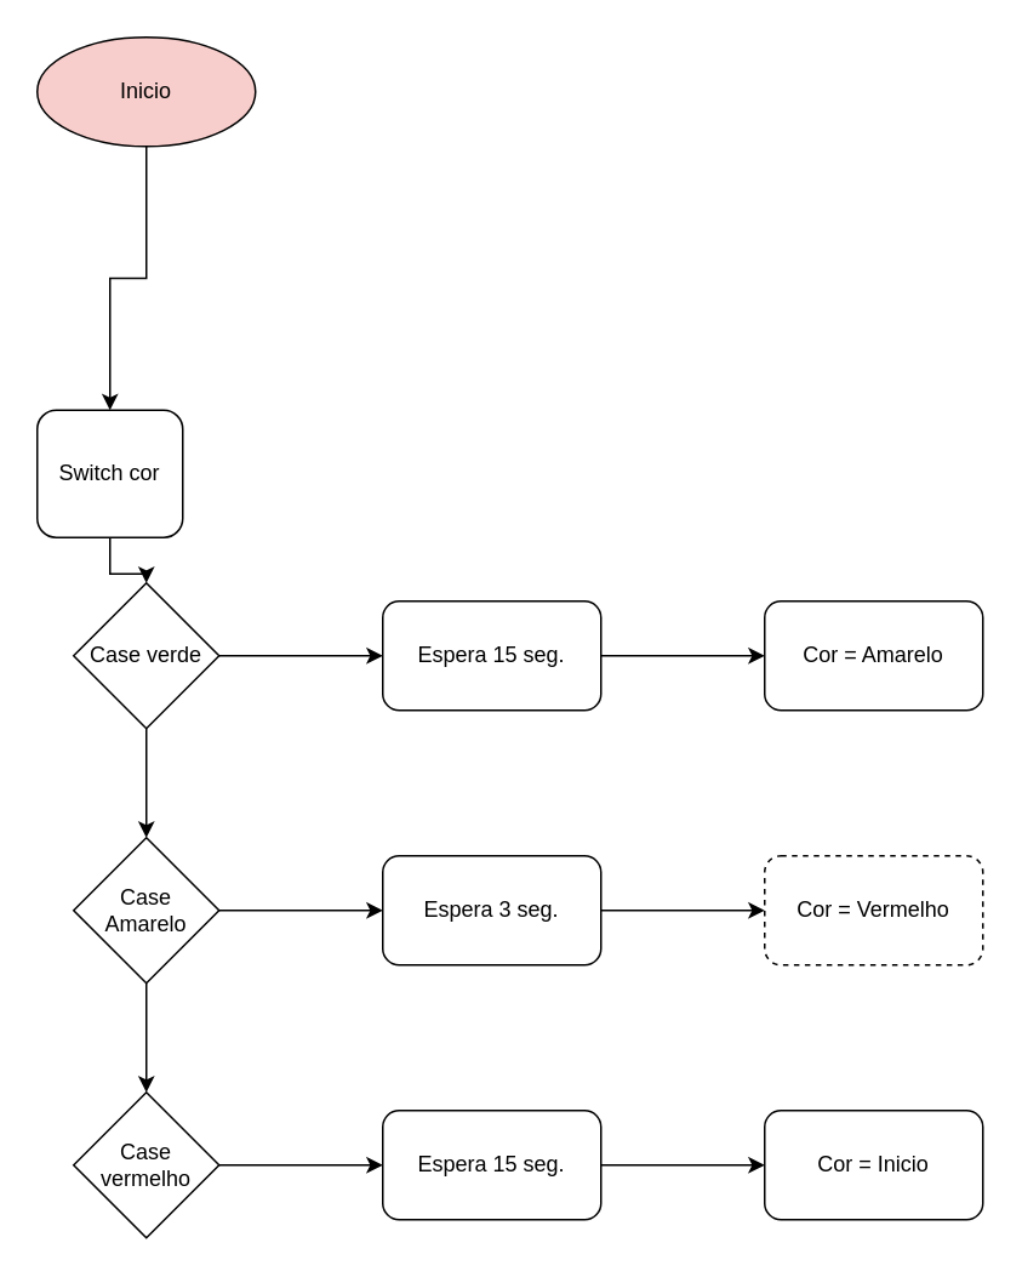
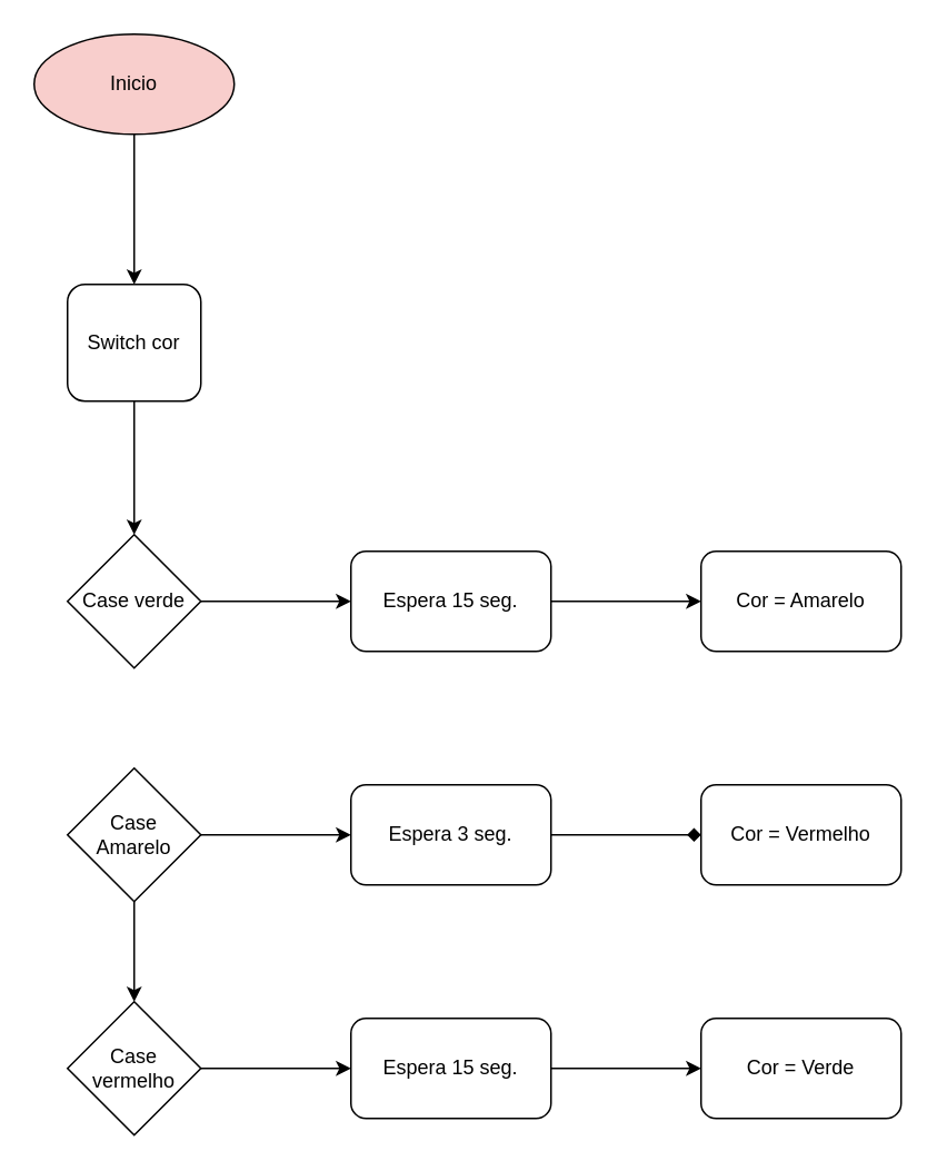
  <mxCell id="0" />
  <mxCell id="1" parent="0" />
  <mxCell id="2" style="edgeStyle=orthogonalEdgeStyle;rounded=0;orthogonalLoop=1;jettySize=auto;html=1;exitX=0.5;exitY=1;exitDx=0;exitDy=0;entryX=0.5;entryY=0;entryDx=0;entryDy=0;" edge="1" parent="1" source="3" target="5"><mxGeometry relative="1" as="geometry" /></mxCell>
  <mxCell id="3" value="Inicio" style="ellipse;whiteSpace=wrap;html=1;fillColor=#f8cecc;" vertex="1" parent="1"><mxGeometry x="20" y="20" width="120" height="60" as="geometry" /></mxCell>
  <mxCell id="4" style="edgeStyle=orthogonalEdgeStyle;rounded=0;orthogonalLoop=1;jettySize=auto;html=1;exitX=0.5;exitY=1;exitDx=0;exitDy=0;" edge="1" parent="1" source="5" target="8"><mxGeometry relative="1" as="geometry" /></mxCell>
- <mxCell id="5" value="Switch cor" style="rounded=1;whiteSpace=wrap;html=1;" vertex="1" parent="1"><mxGeometry x="20" y="225" width="80" height="70" as="geometry" /></mxCell>
- <mxCell id="6" style="edgeStyle=orthogonalEdgeStyle;rounded=0;orthogonalLoop=1;jettySize=auto;html=1;exitX=0.5;exitY=1;exitDx=0;exitDy=0;" edge="1" parent="1" source="8" target="11"><mxGeometry relative="1" as="geometry" /></mxCell>
+ <mxCell id="5" value="Switch cor" style="rounded=1;whiteSpace=wrap;html=1;" vertex="1" parent="1"><mxGeometry x="40" y="170" width="80" height="70" as="geometry" /></mxCell>
  <mxCell id="7" style="edgeStyle=orthogonalEdgeStyle;rounded=0;orthogonalLoop=1;jettySize=auto;html=1;exitX=1;exitY=0.5;exitDx=0;exitDy=0;entryX=0;entryY=0.5;entryDx=0;entryDy=0;" edge="1" parent="1" source="8" target="15"><mxGeometry relative="1" as="geometry" /></mxCell>
  <mxCell id="8" value="Case verde" style="rhombus;whiteSpace=wrap;html=1;" vertex="1" parent="1"><mxGeometry x="40" y="320" width="80" height="80" as="geometry" /></mxCell>
  <mxCell id="9" style="edgeStyle=orthogonalEdgeStyle;rounded=0;orthogonalLoop=1;jettySize=auto;html=1;exitX=0.5;exitY=1;exitDx=0;exitDy=0;entryX=0.5;entryY=0;entryDx=0;entryDy=0;" edge="1" parent="1" source="11" target="13"><mxGeometry relative="1" as="geometry" /></mxCell>
  <mxCell id="10" style="edgeStyle=orthogonalEdgeStyle;rounded=0;orthogonalLoop=1;jettySize=auto;html=1;exitX=1;exitY=0.5;exitDx=0;exitDy=0;" edge="1" parent="1" source="11" target="18"><mxGeometry relative="1" as="geometry" /></mxCell>
  <mxCell id="11" value="Case &lt;br&gt;Amarelo" style="rhombus;whiteSpace=wrap;html=1;" vertex="1" parent="1"><mxGeometry x="40" y="460" width="80" height="80" as="geometry" /></mxCell>
  <mxCell id="12" style="edgeStyle=orthogonalEdgeStyle;rounded=0;orthogonalLoop=1;jettySize=auto;html=1;exitX=1;exitY=0.5;exitDx=0;exitDy=0;entryX=0;entryY=0.5;entryDx=0;entryDy=0;" edge="1" parent="1" source="13" target="21"><mxGeometry relative="1" as="geometry" /></mxCell>
  <mxCell id="13" value="Case vermelho" style="rhombus;whiteSpace=wrap;html=1;" vertex="1" parent="1"><mxGeometry x="40" y="600" width="80" height="80" as="geometry" /></mxCell>
  <mxCell id="14" style="edgeStyle=orthogonalEdgeStyle;rounded=0;orthogonalLoop=1;jettySize=auto;html=1;exitX=1;exitY=0.5;exitDx=0;exitDy=0;" edge="1" parent="1" source="15" target="16"><mxGeometry relative="1" as="geometry" /></mxCell>
  <mxCell id="15" value="Espera 15 seg." style="rounded=1;whiteSpace=wrap;html=1;" vertex="1" parent="1"><mxGeometry x="210" y="330" width="120" height="60" as="geometry" /></mxCell>
  <mxCell id="16" value="Cor = Amarelo" style="rounded=1;whiteSpace=wrap;html=1;" vertex="1" parent="1"><mxGeometry x="420" y="330" width="120" height="60" as="geometry" /></mxCell>
- <mxCell id="17" style="edgeStyle=orthogonalEdgeStyle;rounded=0;orthogonalLoop=1;jettySize=auto;html=1;exitX=1;exitY=0.5;exitDx=0;exitDy=0;" edge="1" parent="1" source="18" target="19"><mxGeometry relative="1" as="geometry" /></mxCell>
+ <mxCell id="17" style="edgeStyle=orthogonalEdgeStyle;rounded=0;orthogonalLoop=1;jettySize=auto;html=1;exitX=1;exitY=0.5;exitDx=0;exitDy=0;endArrow=diamond;" edge="1" parent="1" source="18" target="19"><mxGeometry relative="1" as="geometry" /></mxCell>
  <mxCell id="18" value="Espera 3 seg." style="rounded=1;whiteSpace=wrap;html=1;" vertex="1" parent="1"><mxGeometry x="210" y="470" width="120" height="60" as="geometry" /></mxCell>
- <mxCell id="19" value="Cor = Vermelho" style="rounded=1;whiteSpace=wrap;html=1;dashed=1;" vertex="1" parent="1"><mxGeometry x="420" y="470" width="120" height="60" as="geometry" /></mxCell>
+ <mxCell id="19" value="Cor = Vermelho" style="rounded=1;whiteSpace=wrap;html=1;" vertex="1" parent="1"><mxGeometry x="420" y="470" width="120" height="60" as="geometry" /></mxCell>
  <mxCell id="20" style="edgeStyle=orthogonalEdgeStyle;rounded=0;orthogonalLoop=1;jettySize=auto;html=1;exitX=1;exitY=0.5;exitDx=0;exitDy=0;" edge="1" parent="1" source="21" target="22"><mxGeometry relative="1" as="geometry" /></mxCell>
  <mxCell id="21" value="Espera 15 seg." style="rounded=1;whiteSpace=wrap;html=1;" vertex="1" parent="1"><mxGeometry x="210" y="610" width="120" height="60" as="geometry" /></mxCell>
- <mxCell id="22" value="Cor = Inicio" style="rounded=1;whiteSpace=wrap;html=1;" vertex="1" parent="1"><mxGeometry x="420" y="610" width="120" height="60" as="geometry" /></mxCell>
+ <mxCell id="22" value="Cor = Verde" style="rounded=1;whiteSpace=wrap;html=1;" vertex="1" parent="1"><mxGeometry x="420" y="610" width="120" height="60" as="geometry" /></mxCell>
